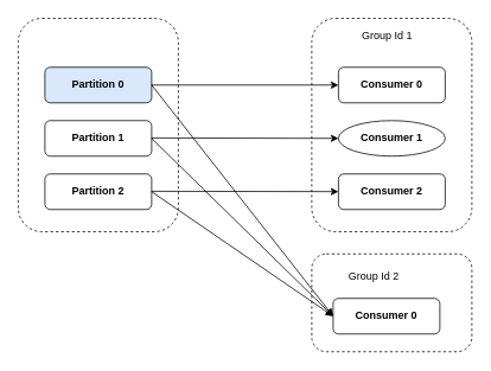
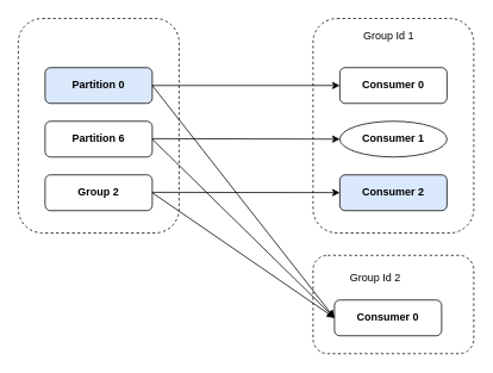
  <mxCell id="0" />
  <mxCell id="1" parent="0" />
  <mxCell id="2" value="" style="rounded=1;whiteSpace=wrap;html=1;glass=0;dashed=1;" vertex="1" parent="1"><mxGeometry x="20" y="20" width="180" height="240" as="geometry" /></mxCell>
  <mxCell id="3" value="&lt;strong&gt;Partition 0&lt;/strong&gt;" style="rounded=1;whiteSpace=wrap;html=1;fillColor=#dae8fc;" vertex="1" parent="1"><mxGeometry x="50" y="75" width="120" height="40" as="geometry" /></mxCell>
- <mxCell id="4" value="&lt;strong&gt;Partition 1&lt;br&gt;&lt;/strong&gt;" style="rounded=1;whiteSpace=wrap;html=1;" vertex="1" parent="1"><mxGeometry x="50" y="135" width="120" height="40" as="geometry" /></mxCell>
- <mxCell id="5" value="&lt;strong&gt;Partition 2&lt;br&gt;&lt;/strong&gt;" style="rounded=1;whiteSpace=wrap;html=1;" vertex="1" parent="1"><mxGeometry x="50" y="195" width="120" height="40" as="geometry" /></mxCell>
+ <mxCell id="4" value="&lt;strong&gt;Partition 6&lt;br&gt;&lt;/strong&gt;" style="rounded=1;whiteSpace=wrap;html=1;" vertex="1" parent="1"><mxGeometry x="50" y="135" width="120" height="40" as="geometry" /></mxCell>
+ <mxCell id="5" value="&lt;strong&gt;Group 2&lt;br&gt;&lt;/strong&gt;" style="rounded=1;whiteSpace=wrap;html=1;" vertex="1" parent="1"><mxGeometry x="50" y="195" width="120" height="40" as="geometry" /></mxCell>
  <mxCell id="6" value="" style="rounded=1;whiteSpace=wrap;html=1;glass=0;dashed=1;" vertex="1" parent="1"><mxGeometry x="350" y="20" width="180" height="240" as="geometry" /></mxCell>
  <mxCell id="7" value="Group Id 1" style="text;html=1;align=center;verticalAlign=middle;whiteSpace=wrap;rounded=0;" vertex="1" parent="1"><mxGeometry x="405" y="25" width="60" height="30" as="geometry" /></mxCell>
  <mxCell id="8" value="" style="rounded=1;whiteSpace=wrap;html=1;glass=0;dashed=1;" vertex="1" parent="1"><mxGeometry x="350" y="285" width="180" height="110" as="geometry" /></mxCell>
  <mxCell id="9" value="Group Id 2" style="text;html=1;align=center;verticalAlign=middle;whiteSpace=wrap;rounded=0;" vertex="1" parent="1"><mxGeometry x="390" y="295" width="60" height="30" as="geometry" /></mxCell>
  <mxCell id="10" style="edgeStyle=orthogonalEdgeStyle;rounded=0;orthogonalLoop=1;jettySize=auto;html=1;exitX=0.5;exitY=1;exitDx=0;exitDy=0;" edge="1" parent="1" source="8" target="8"><mxGeometry relative="1" as="geometry" /></mxCell>
  <mxCell id="11" value="&lt;strong&gt;Consumer 0&lt;br&gt;&lt;/strong&gt;" style="rounded=1;whiteSpace=wrap;html=1;" vertex="1" parent="1"><mxGeometry x="374" y="335" width="120" height="40" as="geometry" /></mxCell>
  <mxCell id="12" value="&lt;strong&gt;Consumer 0&lt;br&gt;&lt;/strong&gt;" style="rounded=1;whiteSpace=wrap;html=1;" vertex="1" parent="1"><mxGeometry x="380" y="75" width="120" height="40" as="geometry" /></mxCell>
  <mxCell id="13" style="edgeStyle=orthogonalEdgeStyle;rounded=0;orthogonalLoop=1;jettySize=auto;html=1;exitX=0.5;exitY=1;exitDx=0;exitDy=0;" edge="1" parent="1" source="8" target="8"><mxGeometry relative="1" as="geometry" /></mxCell>
  <mxCell id="14" value="" style="endArrow=classic;html=1;rounded=0;exitX=1;exitY=0.5;exitDx=0;exitDy=0;entryX=0;entryY=0.5;entryDx=0;entryDy=0;" edge="1" parent="1" source="3" target="12"><mxGeometry width="50" height="50" relative="1" as="geometry"><mxPoint x="350" y="235" as="sourcePoint" /><mxPoint x="400" y="185" as="targetPoint" /></mxGeometry></mxCell>
  <mxCell id="15" value="" style="endArrow=classic;html=1;rounded=0;exitX=1;exitY=0.5;exitDx=0;exitDy=0;entryX=0;entryY=0.5;entryDx=0;entryDy=0;" edge="1" parent="1" target="20"><mxGeometry width="50" height="50" relative="1" as="geometry"><mxPoint x="170" y="154.5" as="sourcePoint" /><mxPoint x="380" y="95" as="targetPoint" /></mxGeometry></mxCell>
  <mxCell id="16" value="" style="endArrow=classic;html=1;rounded=0;exitX=1;exitY=0.5;exitDx=0;exitDy=0;" edge="1" parent="1" target="21"><mxGeometry width="50" height="50" relative="1" as="geometry"><mxPoint x="170" y="214.5" as="sourcePoint" /><mxPoint x="380" y="214.5" as="targetPoint" /></mxGeometry></mxCell>
  <mxCell id="17" value="" style="endArrow=classic;html=1;rounded=0;exitX=1;exitY=0.5;exitDx=0;exitDy=0;entryX=0;entryY=0.5;entryDx=0;entryDy=0;" edge="1" parent="1" source="3" target="11"><mxGeometry width="50" height="50" relative="1" as="geometry"><mxPoint x="170" y="105" as="sourcePoint" /><mxPoint x="380" y="105" as="targetPoint" /></mxGeometry></mxCell>
  <mxCell id="18" value="" style="endArrow=classic;html=1;rounded=0;exitX=1;exitY=0.5;exitDx=0;exitDy=0;entryX=0;entryY=0.5;entryDx=0;entryDy=0;" edge="1" parent="1" target="11"><mxGeometry width="50" height="50" relative="1" as="geometry"><mxPoint x="170" y="155" as="sourcePoint" /><mxPoint x="374" y="415" as="targetPoint" /></mxGeometry></mxCell>
  <mxCell id="19" value="" style="endArrow=classic;html=1;rounded=0;exitX=1;exitY=0.5;exitDx=0;exitDy=0;entryX=0;entryY=0.5;entryDx=0;entryDy=0;" edge="1" parent="1" target="11"><mxGeometry width="50" height="50" relative="1" as="geometry"><mxPoint x="170" y="215" as="sourcePoint" /><mxPoint x="374" y="415" as="targetPoint" /></mxGeometry></mxCell>
  <mxCell id="20" value="&lt;strong&gt;Consumer 1&lt;br&gt;&lt;/strong&gt;" style="ellipse;whiteSpace=wrap;html=1;" vertex="1" parent="1"><mxGeometry x="380" y="135" width="120" height="40" as="geometry" /></mxCell>
- <mxCell id="21" value="&lt;strong&gt;Consumer 2&lt;br&gt;&lt;/strong&gt;" style="rounded=1;whiteSpace=wrap;html=1;" vertex="1" parent="1"><mxGeometry x="380" y="195" width="120" height="40" as="geometry" /></mxCell>
+ <mxCell id="21" value="&lt;strong&gt;Consumer 2&lt;br&gt;&lt;/strong&gt;" style="rounded=1;whiteSpace=wrap;html=1;fillColor=#dae8fc;" vertex="1" parent="1"><mxGeometry x="380" y="195" width="120" height="40" as="geometry" /></mxCell>
